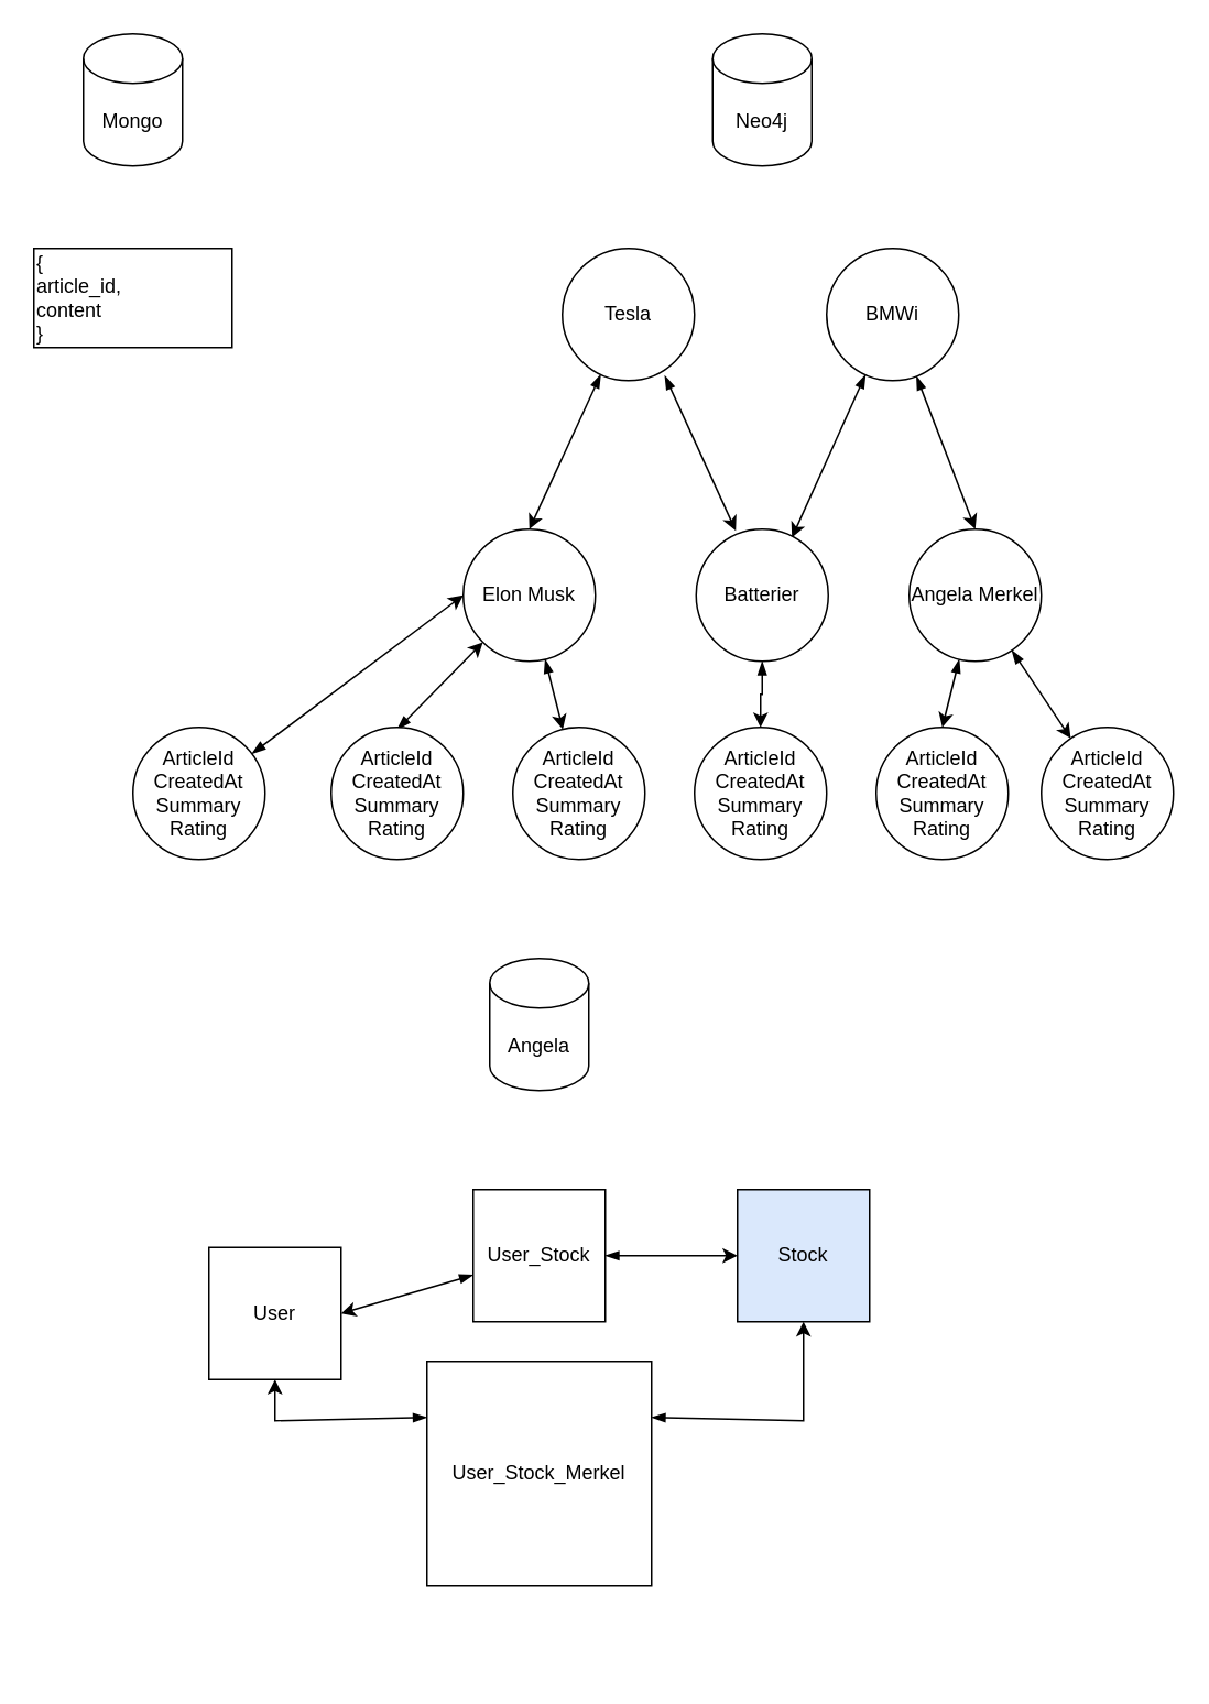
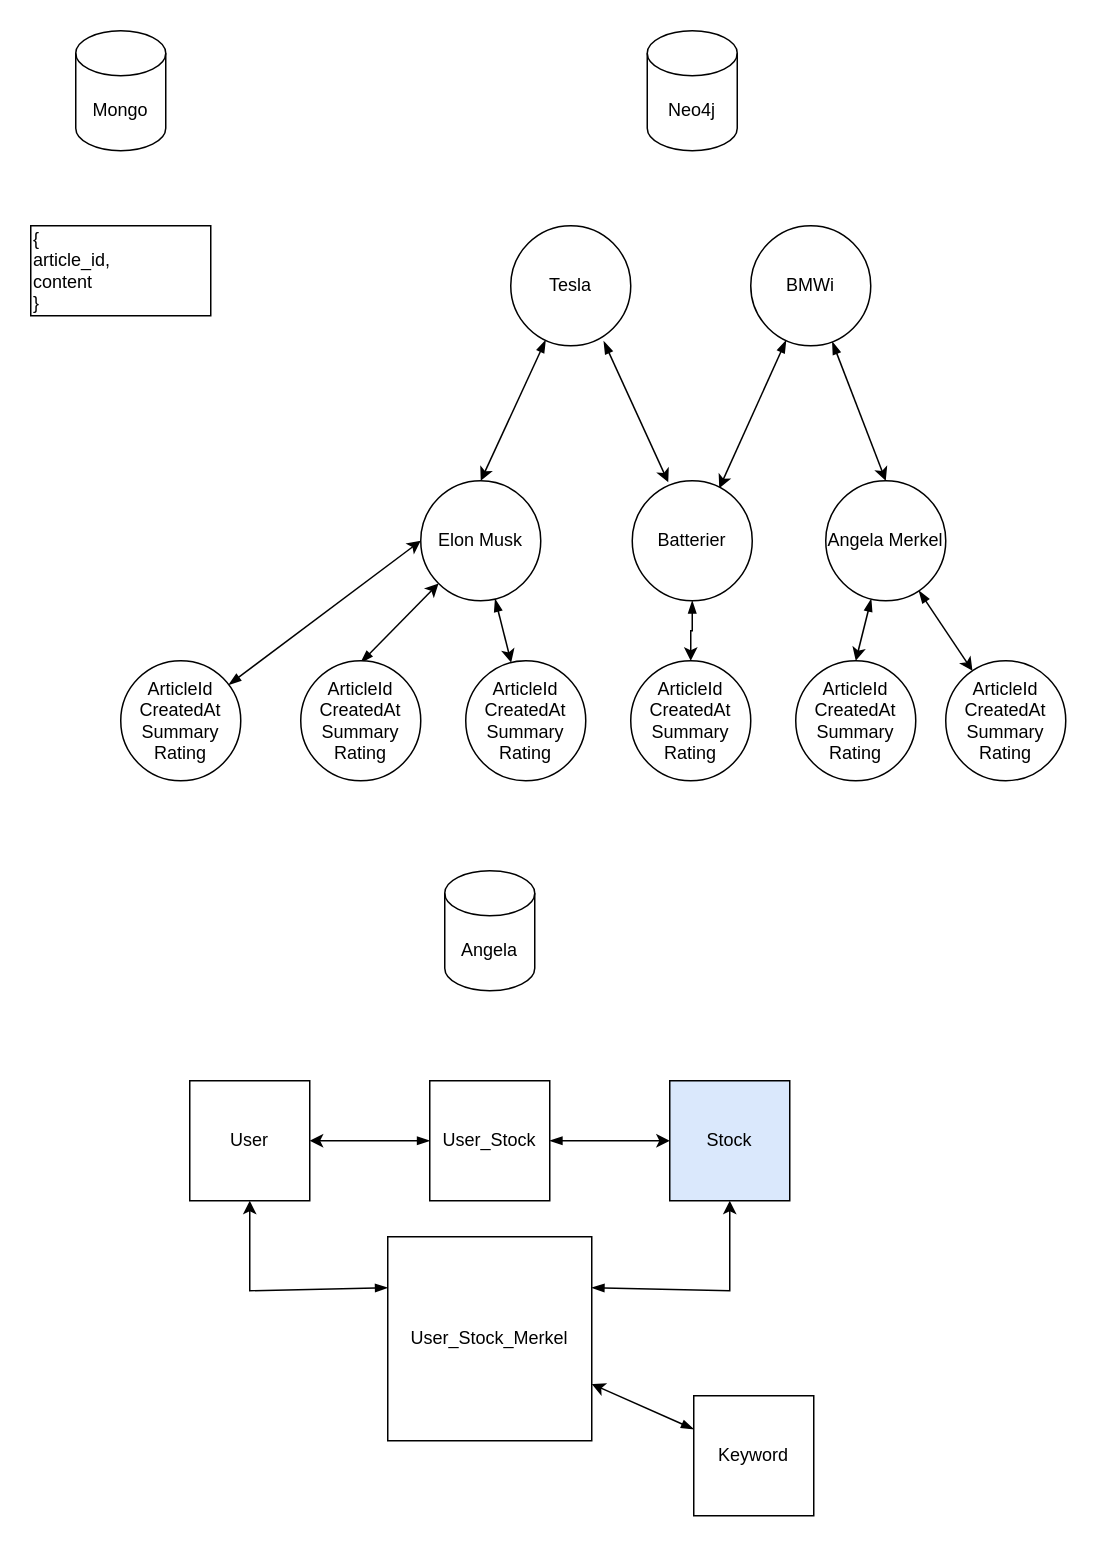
  <mxCell id="0" />
  <mxCell id="1" parent="0" />
  <mxCell id="2" value="Mongo" style="shape=cylinder3;whiteSpace=wrap;html=1;boundedLbl=1;backgroundOutline=1;size=15;" vertex="1" parent="1"><mxGeometry x="50" y="20" width="60" height="80" as="geometry" /></mxCell>
  <mxCell id="3" value="Neo4j" style="shape=cylinder3;whiteSpace=wrap;html=1;boundedLbl=1;backgroundOutline=1;size=15;" vertex="1" parent="1"><mxGeometry x="431" y="20" width="60" height="80" as="geometry" /></mxCell>
  <mxCell id="4" value="{&lt;br&gt;article_id,&lt;br&gt;content&lt;br&gt;}" style="rounded=0;whiteSpace=wrap;html=1;align=left;" vertex="1" parent="1"><mxGeometry x="20" y="150" width="120" height="60" as="geometry" /></mxCell>
  <mxCell id="5" style="rounded=0;orthogonalLoop=1;jettySize=auto;html=1;startArrow=blockThin;startFill=1;" edge="1" parent="1" target="8"><mxGeometry relative="1" as="geometry"><mxPoint x="240" y="441.27" as="sourcePoint" /></mxGeometry></mxCell>
  <mxCell id="6" value="ArticleId&lt;br&gt;CreatedAt&lt;br&gt;Summary&lt;br&gt;Rating" style="ellipse;whiteSpace=wrap;html=1;aspect=fixed;" vertex="1" parent="1"><mxGeometry x="200" y="440" width="80" height="80" as="geometry" /></mxCell>
  <mxCell id="7" style="rounded=0;orthogonalLoop=1;jettySize=auto;html=1;startArrow=blockThin;startFill=1;" edge="1" parent="1" source="8" target="18"><mxGeometry relative="1" as="geometry" /></mxCell>
  <mxCell id="8" value="Elon Musk" style="ellipse;whiteSpace=wrap;html=1;aspect=fixed;" vertex="1" parent="1"><mxGeometry x="280" y="320" width="80" height="80" as="geometry" /></mxCell>
  <mxCell id="9" style="rounded=0;orthogonalLoop=1;jettySize=auto;html=1;entryX=0.3;entryY=0.013;entryDx=0;entryDy=0;startArrow=blockThin;startFill=1;exitX=0.775;exitY=0.963;exitDx=0;exitDy=0;entryPerimeter=0;exitPerimeter=0;" edge="1" parent="1" source="25" target="14"><mxGeometry relative="1" as="geometry"><mxPoint x="480" y="280" as="sourcePoint" /></mxGeometry></mxCell>
  <mxCell id="10" style="rounded=0;orthogonalLoop=1;jettySize=auto;html=1;entryX=0.5;entryY=0;entryDx=0;entryDy=0;startArrow=blockThin;startFill=1;" edge="1" parent="1" source="12" target="17"><mxGeometry relative="1" as="geometry" /></mxCell>
  <mxCell id="11" style="edgeStyle=none;rounded=0;orthogonalLoop=1;jettySize=auto;html=1;entryX=0.725;entryY=0.063;entryDx=0;entryDy=0;entryPerimeter=0;startArrow=blockThin;startFill=1;" edge="1" parent="1" source="12" target="14"><mxGeometry relative="1" as="geometry" /></mxCell>
  <mxCell id="12" value="BMWi" style="ellipse;whiteSpace=wrap;html=1;aspect=fixed;" vertex="1" parent="1"><mxGeometry x="500" y="150" width="80" height="80" as="geometry" /></mxCell>
  <mxCell id="13" style="edgeStyle=orthogonalEdgeStyle;rounded=0;orthogonalLoop=1;jettySize=auto;html=1;startArrow=blockThin;startFill=1;" edge="1" parent="1" source="14" target="21"><mxGeometry relative="1" as="geometry" /></mxCell>
  <mxCell id="14" value="Batterier" style="ellipse;whiteSpace=wrap;html=1;aspect=fixed;" vertex="1" parent="1"><mxGeometry x="421" y="320" width="80" height="80" as="geometry" /></mxCell>
  <mxCell id="15" style="rounded=0;orthogonalLoop=1;jettySize=auto;html=1;entryX=0.5;entryY=0;entryDx=0;entryDy=0;startArrow=blockThin;startFill=1;" edge="1" parent="1" source="17" target="22"><mxGeometry relative="1" as="geometry" /></mxCell>
  <mxCell id="16" style="rounded=0;orthogonalLoop=1;jettySize=auto;html=1;startArrow=blockThin;startFill=1;" edge="1" parent="1" source="17" target="23"><mxGeometry relative="1" as="geometry" /></mxCell>
  <mxCell id="17" value="Angela Merkel" style="ellipse;whiteSpace=wrap;html=1;aspect=fixed;" vertex="1" parent="1"><mxGeometry x="550" y="320" width="80" height="80" as="geometry" /></mxCell>
  <mxCell id="18" value="ArticleId&lt;br&gt;CreatedAt&lt;br&gt;Summary&lt;br&gt;Rating" style="ellipse;whiteSpace=wrap;html=1;aspect=fixed;" vertex="1" parent="1"><mxGeometry x="310" y="440" width="80" height="80" as="geometry" /></mxCell>
  <mxCell id="19" style="rounded=0;orthogonalLoop=1;jettySize=auto;html=1;entryX=0;entryY=0.5;entryDx=0;entryDy=0;startArrow=blockThin;startFill=1;" edge="1" parent="1" source="20" target="8"><mxGeometry relative="1" as="geometry" /></mxCell>
  <mxCell id="20" value="ArticleId&lt;br&gt;CreatedAt&lt;br&gt;Summary&lt;br&gt;Rating" style="ellipse;whiteSpace=wrap;html=1;aspect=fixed;" vertex="1" parent="1"><mxGeometry x="80" y="440" width="80" height="80" as="geometry" /></mxCell>
  <mxCell id="21" value="ArticleId&lt;br&gt;CreatedAt&lt;br&gt;Summary&lt;br&gt;Rating" style="ellipse;whiteSpace=wrap;html=1;aspect=fixed;" vertex="1" parent="1"><mxGeometry x="420" y="440" width="80" height="80" as="geometry" /></mxCell>
  <mxCell id="22" value="ArticleId&lt;br&gt;CreatedAt&lt;br&gt;Summary&lt;br&gt;Rating" style="ellipse;whiteSpace=wrap;html=1;aspect=fixed;" vertex="1" parent="1"><mxGeometry x="530" y="440" width="80" height="80" as="geometry" /></mxCell>
  <mxCell id="23" value="ArticleId&lt;br&gt;CreatedAt&lt;br&gt;Summary&lt;br&gt;Rating" style="ellipse;whiteSpace=wrap;html=1;aspect=fixed;" vertex="1" parent="1"><mxGeometry x="630" y="440" width="80" height="80" as="geometry" /></mxCell>
  <mxCell id="24" style="rounded=0;orthogonalLoop=1;jettySize=auto;html=1;entryX=0.5;entryY=0;entryDx=0;entryDy=0;startArrow=blockThin;startFill=1;" edge="1" parent="1" source="25" target="8"><mxGeometry relative="1" as="geometry" /></mxCell>
  <mxCell id="25" value="Tesla" style="ellipse;whiteSpace=wrap;html=1;aspect=fixed;" vertex="1" parent="1"><mxGeometry x="340" y="150" width="80" height="80" as="geometry" /></mxCell>
  <mxCell id="26" value="Angela" style="shape=cylinder3;whiteSpace=wrap;html=1;boundedLbl=1;backgroundOutline=1;size=15;" vertex="1" parent="1"><mxGeometry x="296" y="580" width="60" height="80" as="geometry" /></mxCell>
- <mxCell id="27" value="User" style="whiteSpace=wrap;html=1;aspect=fixed;" vertex="1" parent="1"><mxGeometry x="126" y="755" width="80" height="80" as="geometry" /></mxCell>
+ <mxCell id="27" value="User" style="whiteSpace=wrap;html=1;aspect=fixed;" vertex="1" parent="1"><mxGeometry x="126" y="720" width="80" height="80" as="geometry" /></mxCell>
  <mxCell id="28" value="Stock" style="whiteSpace=wrap;html=1;aspect=fixed;fillColor=#dae8fc;" vertex="1" parent="1"><mxGeometry x="446" y="720" width="80" height="80" as="geometry" /></mxCell>
  <mxCell id="29" style="edgeStyle=none;rounded=0;orthogonalLoop=1;jettySize=auto;html=1;entryX=1;entryY=0.5;entryDx=0;entryDy=0;startArrow=blockThin;startFill=1;" edge="1" parent="1" source="31" target="27"><mxGeometry relative="1" as="geometry" /></mxCell>
  <mxCell id="30" style="edgeStyle=none;rounded=0;orthogonalLoop=1;jettySize=auto;html=1;entryX=0;entryY=0.5;entryDx=0;entryDy=0;startArrow=blockThin;startFill=1;" edge="1" parent="1" source="31" target="28"><mxGeometry relative="1" as="geometry" /></mxCell>
  <mxCell id="31" value="User_Stock" style="whiteSpace=wrap;html=1;aspect=fixed;" vertex="1" parent="1"><mxGeometry x="286" y="720" width="80" height="80" as="geometry" /></mxCell>
  <mxCell id="32" style="edgeStyle=none;rounded=0;orthogonalLoop=1;jettySize=auto;html=1;startArrow=blockThin;startFill=1;exitX=1;exitY=0.25;exitDx=0;exitDy=0;" edge="1" parent="1" source="34" target="28"><mxGeometry relative="1" as="geometry"><Array as="points"><mxPoint x="486" y="860" /></Array></mxGeometry></mxCell>
  <mxCell id="33" style="edgeStyle=none;rounded=0;orthogonalLoop=1;jettySize=auto;html=1;entryX=0.5;entryY=1;entryDx=0;entryDy=0;startArrow=blockThin;startFill=1;exitX=0;exitY=0.25;exitDx=0;exitDy=0;" edge="1" parent="1" source="34" target="27"><mxGeometry relative="1" as="geometry"><Array as="points"><mxPoint x="166" y="860" /></Array></mxGeometry></mxCell>
  <mxCell id="34" value="User_Stock_Merkel" style="whiteSpace=wrap;html=1;aspect=fixed;" vertex="1" parent="1"><mxGeometry x="258" y="824" width="136" height="136" as="geometry" /></mxCell>
+ <mxCell id="35" style="edgeStyle=none;rounded=0;orthogonalLoop=1;jettySize=auto;html=1;startArrow=blockThin;startFill=1;" edge="1" parent="1" source="36" target="34"><mxGeometry relative="1" as="geometry" /></mxCell>
+ <mxCell id="36" value="Keyword" style="whiteSpace=wrap;html=1;aspect=fixed;" vertex="1" parent="1"><mxGeometry x="462" y="930" width="80" height="80" as="geometry" /></mxCell>
  <mxCell id="37" style="edgeStyle=none;rounded=0;orthogonalLoop=1;jettySize=auto;html=1;exitX=0.5;exitY=1;exitDx=0;exitDy=0;startArrow=blockThin;startFill=1;" edge="1" parent="1" source="34" target="34"><mxGeometry relative="1" as="geometry" /></mxCell>
